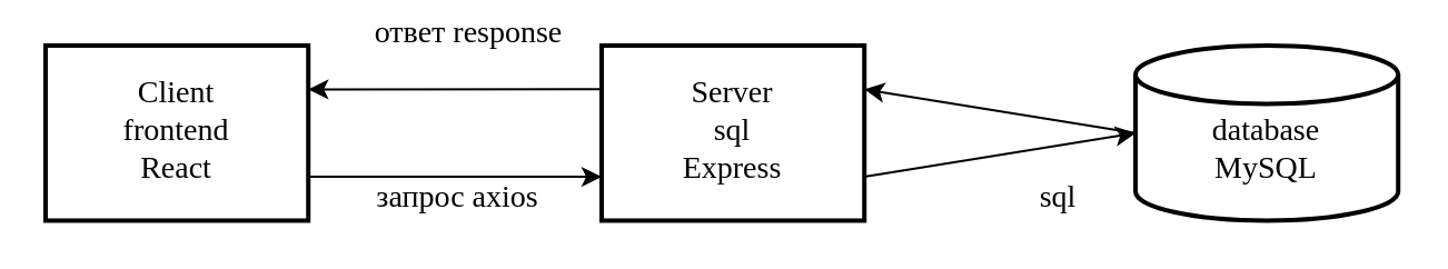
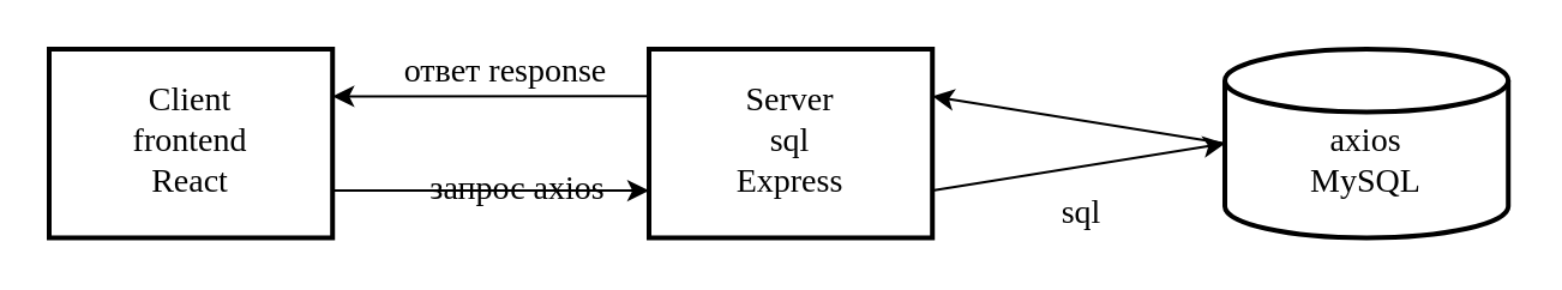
  <mxCell id="0" />
  <mxCell id="1" parent="0" />
  <mxCell id="2" style="edgeStyle=orthogonalEdgeStyle;rounded=0;orthogonalLoop=1;jettySize=auto;html=1;exitX=1;exitY=0.75;exitDx=0;exitDy=0;entryX=0;entryY=0.75;entryDx=0;entryDy=0;fontFamily=Times New Roman;fontSize=14;" edge="1" parent="1" source="3" target="6"><mxGeometry relative="1" as="geometry" /></mxCell>
  <mxCell id="3" value="Client&lt;br style=&quot;font-size: 14px;&quot;&gt;frontend&lt;br style=&quot;font-size: 14px;&quot;&gt;React" style="rounded=0;whiteSpace=wrap;html=1;absoluteArcSize=1;arcSize=14;strokeWidth=2;fontFamily=Times New Roman;fontSize=14;" vertex="1" parent="1"><mxGeometry x="20" y="20" width="118.11" height="78.74" as="geometry" /></mxCell>
  <mxCell id="4" style="edgeStyle=orthogonalEdgeStyle;rounded=0;orthogonalLoop=1;jettySize=auto;html=1;exitX=0;exitY=0.25;exitDx=0;exitDy=0;entryX=1;entryY=0.25;entryDx=0;entryDy=0;fontFamily=Times New Roman;fontSize=14;" edge="1" parent="1" source="6" target="3"><mxGeometry relative="1" as="geometry" /></mxCell>
  <mxCell id="5" style="rounded=0;orthogonalLoop=1;jettySize=auto;html=1;exitX=1;exitY=0.75;exitDx=0;exitDy=0;entryX=0;entryY=0.5;entryDx=0;entryDy=0;entryPerimeter=0;fontFamily=Times New Roman;fontSize=14;" edge="1" parent="1" source="6" target="8"><mxGeometry relative="1" as="geometry" /></mxCell>
  <mxCell id="6" value="Server&lt;br style=&quot;font-size: 14px;&quot;&gt;sql&lt;br style=&quot;font-size: 14px;&quot;&gt;Express" style="rounded=0;whiteSpace=wrap;html=1;absoluteArcSize=1;arcSize=14;strokeWidth=2;fontFamily=Times New Roman;fontSize=14;" vertex="1" parent="1"><mxGeometry x="270" y="20" width="118.11" height="78.74" as="geometry" /></mxCell>
  <mxCell id="7" style="edgeStyle=none;rounded=0;orthogonalLoop=1;jettySize=auto;html=1;exitX=0;exitY=0.5;exitDx=0;exitDy=0;exitPerimeter=0;entryX=1;entryY=0.25;entryDx=0;entryDy=0;fontFamily=Times New Roman;fontSize=14;" edge="1" parent="1" source="8" target="6"><mxGeometry relative="1" as="geometry" /></mxCell>
- <mxCell id="8" value="&lt;br&gt;database&lt;br&gt;MySQL" style="strokeWidth=2;html=1;shape=mxgraph.flowchart.database;whiteSpace=wrap;rounded=0;fontFamily=Times New Roman;fontSize=14;" vertex="1" parent="1"><mxGeometry x="510" y="20" width="118.11" height="78.74" as="geometry" /></mxCell>
- <mxCell id="9" value="запрос axios" style="text;html=1;align=center;verticalAlign=middle;resizable=0;points=[];autosize=1;strokeColor=none;fillColor=none;fontSize=14;fontFamily=Times New Roman;" vertex="1" parent="1"><mxGeometry x="160" y="78.74" width="90" height="20" as="geometry" /></mxCell>
- <mxCell id="10" value="ответ response" style="text;html=1;align=center;verticalAlign=middle;resizable=0;points=[];autosize=1;strokeColor=none;fillColor=none;fontSize=14;fontFamily=Times New Roman;" vertex="1" parent="1"><mxGeometry x="160" y="5" width="100" height="20" as="geometry" /></mxCell>
- <mxCell id="11" value="sql" style="text;html=1;align=center;verticalAlign=middle;resizable=0;points=[];autosize=1;strokeColor=none;fillColor=none;fontSize=14;fontFamily=Times New Roman;" vertex="1" parent="1"><mxGeometry x="460" y="78.74" width="30" height="20" as="geometry" /></mxCell>
+ <mxCell id="8" value="&lt;br&gt;axios&lt;br&gt;MySQL" style="strokeWidth=2;html=1;shape=mxgraph.flowchart.database;whiteSpace=wrap;rounded=0;fontFamily=Times New Roman;fontSize=14;" vertex="1" parent="1"><mxGeometry x="510" y="20" width="118.11" height="78.74" as="geometry" /></mxCell>
+ <mxCell id="9" value="запрос axios" style="text;html=1;align=center;verticalAlign=middle;resizable=0;points=[];autosize=1;strokeColor=none;fillColor=none;fontSize=14;fontFamily=Times New Roman;" vertex="1" parent="1"><mxGeometry x="170" y="68.74" width="90" height="20" as="geometry" /></mxCell>
+ <mxCell id="10" value="ответ response" style="text;html=1;align=center;verticalAlign=middle;resizable=0;points=[];autosize=1;strokeColor=none;fillColor=none;fontSize=14;fontFamily=Times New Roman;" vertex="1" parent="1"><mxGeometry x="160" y="20" width="100" height="20" as="geometry" /></mxCell>
+ <mxCell id="11" value="sql" style="text;html=1;align=center;verticalAlign=middle;resizable=0;points=[];autosize=1;strokeColor=none;fillColor=none;fontSize=14;fontFamily=Times New Roman;" vertex="1" parent="1"><mxGeometry x="435" y="78.74" width="30" height="20" as="geometry" /></mxCell>
